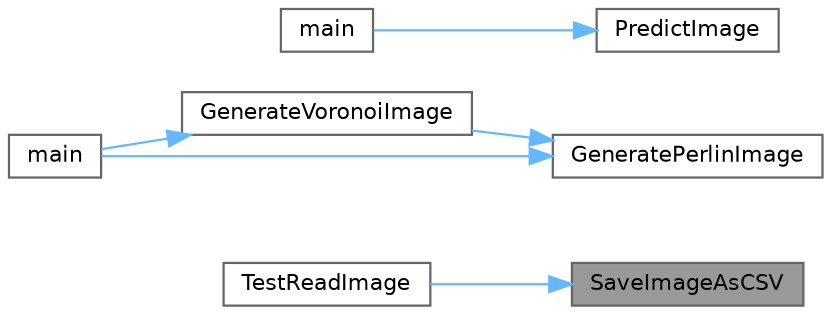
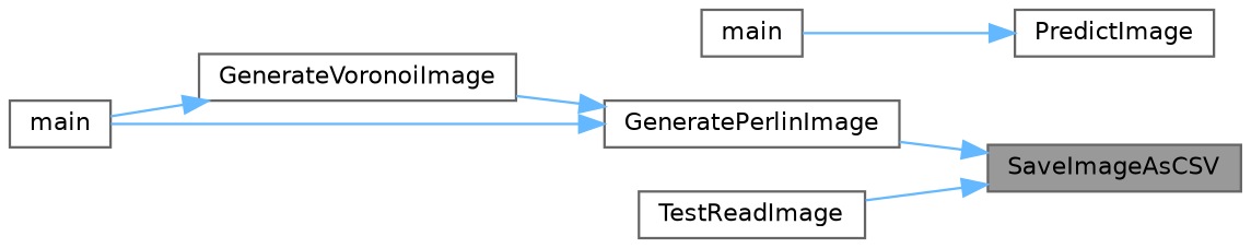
  digraph {
    rankdir=RL
    node [color=grey40 fillcolor=white fontname=Helvetica fontsize=10 shape=box style=filled]
    edge [color=steelblue1 dir=back fontname=Helvetica fontsize=10 labelfontname=Helvetica labelfontsize=10 style=solid]
    n1 [color=gray40 fillcolor=grey60 fontcolor=black height=0.2 label=SaveImageAsCSV width=0.4]
    n2 [height=0.2 label=GeneratePerlinImage width=0.4]
    n3 [height=0.2 label=TestReadImage width=0.4]
    n4 [height=0.2 label=GenerateVoronoiImage width=0.4]
    n5 [height=0.2 label=main width=0.4]
    n6 [height=0.2 label=PredictImage width=0.4]
    n7 [height=0.2 label=main width=0.4]
+   n1 -> n2
    n1 -> n3
    n2 -> n4
    n2 -> n5
    n4 -> n5
    n6 -> n7
  }
